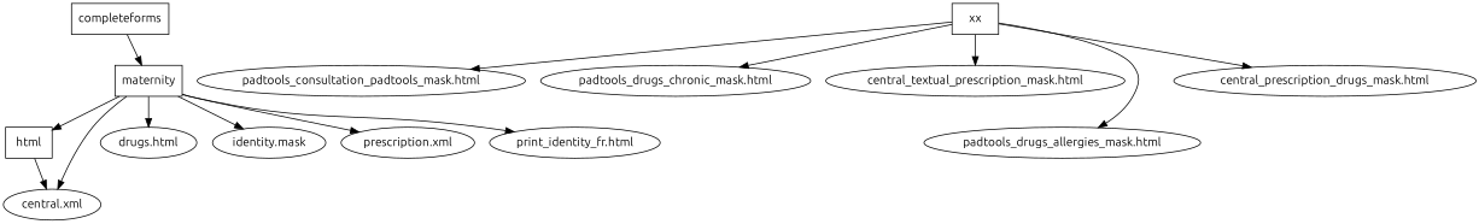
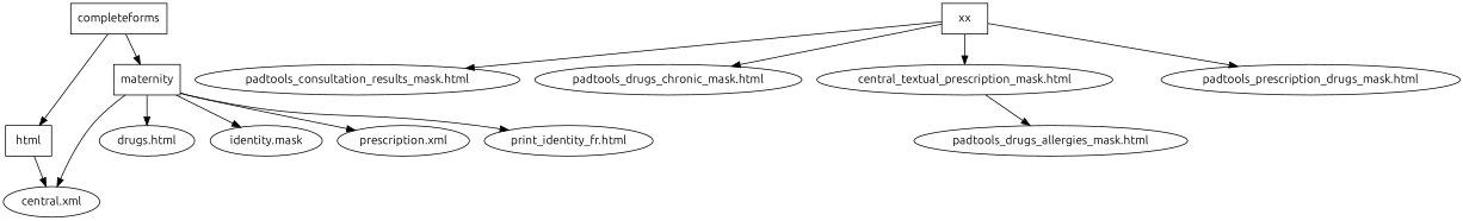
  digraph {
    fontname=Ubuntu
    node [fontname=Ubuntu]
    edge [fontname=Ubuntu]
    completeforms [shape=box]
    maternity [shape=box]
    html [shape=box]
    "central.xml"
    n5 [label="drugs.html"]
    n6 [label="identity.mask"]
    n7 [label="prescription.xml"]
    "print_identity_fr.html"
    xx [shape=box]
-   "padtools_consultation_results_mask.html" [label="padtools_consultation_padtools_mask.html"]
+   "padtools_consultation_results_mask.html"
    "padtools_drugs_chronic_mask.html"
    n12 [label="central_textual_prescription_mask.html"]
    "padtools_drugs_allergies_mask.html"
-   "padtools_prescription_drugs_mask.html" [label="central_prescription_drugs_mask.html"]
+   "padtools_prescription_drugs_mask.html"
    completeforms -> maternity
-   maternity -> html
+   completeforms -> html
    maternity -> "central.xml"
    maternity -> n5
    maternity -> n6
    maternity -> n7
    maternity -> "print_identity_fr.html"
    html -> "central.xml"
    xx -> "padtools_consultation_results_mask.html"
    xx -> "padtools_drugs_chronic_mask.html"
    xx -> n12
-   xx -> "padtools_drugs_allergies_mask.html"
+   n12 -> "padtools_drugs_allergies_mask.html"
    xx -> "padtools_prescription_drugs_mask.html"
  }
